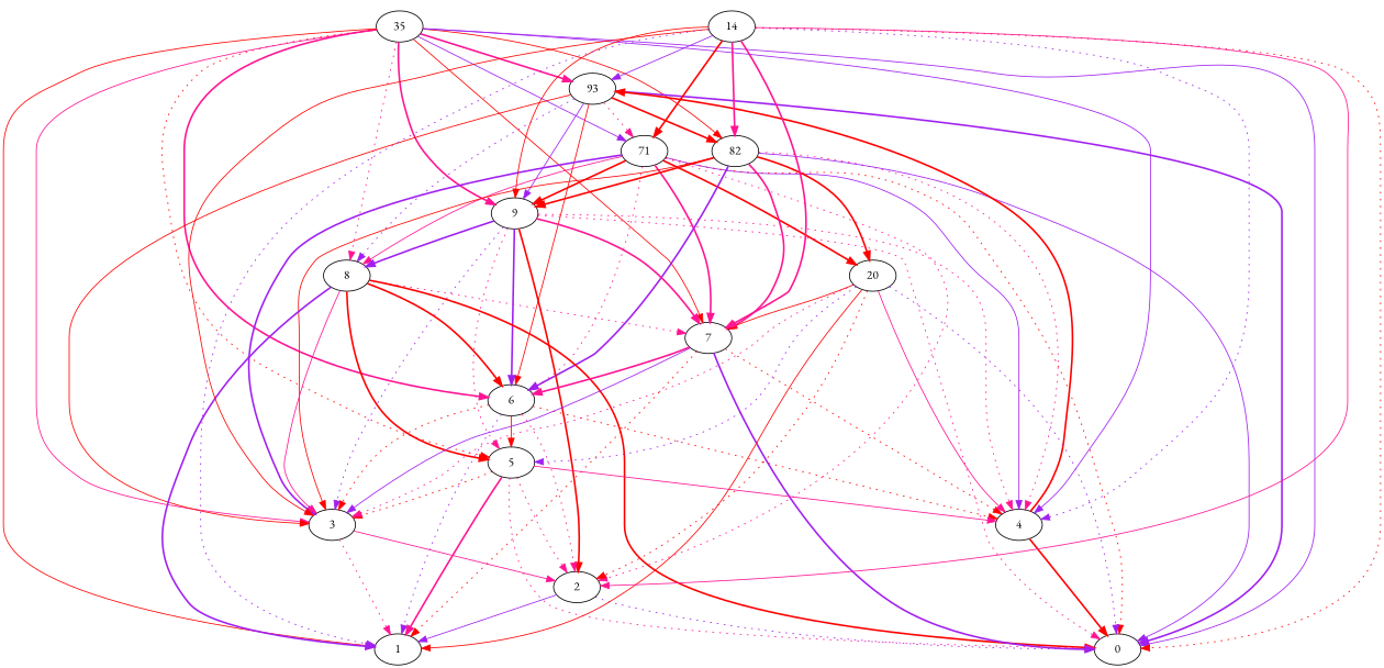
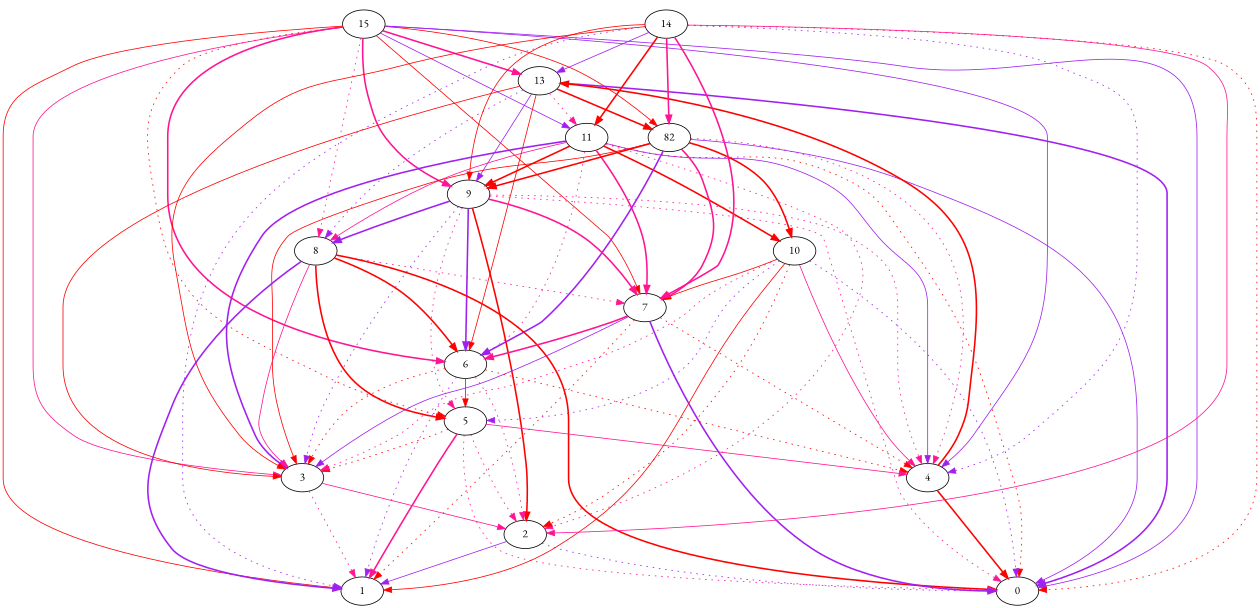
  digraph {
    "Duplicate states"=0
    GraphType=Random
    "Max states in OPEN"=0
    Modes="120000ms; topo-ordered tasks, ; Pruning: task equivalence, fixed order ready list, ; F-value: ; Optimisation: best schedule length (SL) optimisation on equal, "
    NumberOfTasks=16
    "Pruned using list schedule length"=1
    "States removed from OPEN"=0
    TargetSystem="Homogeneous-2"
    "Time to schedule (ms)"=98
    "Total idle time"=2889
    "Total schedule length"=4351
    "Total sequential time"=5660
    "Total states created"=2
    fontname="EB Garamond"
    node [Processor=0 "Start time"=0 Weight=472 fontname="EB Garamond"]
    edge [Weight=8 color=red fontname="EB Garamond" style=dotted]
-   15 ["Finish time"=472 label=35]
-   13 ["Finish time"=891 "Start time"=472 Weight=419 label=93]
-   11 ["Finish time"=1101 "Start time"=891 Weight=210 label=71]
+   15 ["Finish time"=472]
+   13 ["Finish time"=891 "Start time"=472 Weight=419]
+   11 ["Finish time"=1101 "Start time"=891 Weight=210]
    n4 ["Finish time"=1058 Processor=1 "Start time"=901 Weight=157 label=82]
    9 ["Finish time"=1573 "Start time"=1101]
    8 ["Finish time"=1835 "Start time"=1573 Weight=262]
    7 ["Finish time"=2149 "Start time"=1835 Weight=314]
    6 ["Finish time"=2673 "Start time"=2149 Weight=524]
    5 ["Finish time"=3145 "Start time"=2673]
    3 ["Finish time"=3355 "Start time"=3145 Weight=210]
    4 ["Finish time"=3572 Processor=1 "Start time"=3153 Weight=419]
    1 ["Finish time"=4351 "Start time"=3879]
    0 ["Finish time"=4198 Processor=1 "Start time"=3884 Weight=314]
    2 ["Finish time"=3879 "Start time"=3355 Weight=524]
-   10 ["Finish time"=1216 Processor=1 "Start time"=1111 Weight=105 label=20]
+   10 ["Finish time"=1216 Processor=1 "Start time"=1111 Weight=105]
    14 ["Finish time"=314 Processor=1 Weight=314]
    15 -> 13 [Weight=6 color=deeppink style=bold]
    15 -> 11 [Weight=2 color=purple style=solid]
    15 -> n4 [Weight=9 style=solid]
    15 -> 9 [Weight=4 color=deeppink style=bold]
    15 -> 8 [color=deeppink]
    15 -> 7 [Weight=10 style=solid]
    15 -> 6 [Weight=6 color=deeppink style=bold]
    15 -> 5 [Weight=7]
    15 -> 3 [Weight=10 color=deeppink style=solid]
    15 -> 4 [Weight=9 color=purple style=solid]
    15 -> 1 [Weight=4 style=solid]
    15 -> 0 [Weight=4 color=purple style=solid]
    13 -> 11 [Weight=4 color=deeppink]
    13 -> n4 [Weight=10 style=bold]
    13 -> 9 [Weight=6 color=purple style=solid]
    13 -> 8 [Weight=3 color=purple]
    13 -> 6 [Weight=7 style=solid]
    13 -> 3 [Weight=9 style=solid]
    13 -> 0 [Weight=3 color=purple style=bold]
    11 -> 9 [Weight=9 style=bold]
    11 -> 8 [Weight=3 color=deeppink style=solid]
    11 -> 7 [Weight=5 color=deeppink style=bold]
    11 -> 6 [Weight=4 color=deeppink]
    11 -> 3 [Weight=7 color=purple style=bold]
    11 -> 4 [Weight=5 color=purple style=solid]
    11 -> 0 [Weight=6]
    11 -> 2 [Weight=2 color=deeppink]
    11 -> 10 [Weight=10 style=bold]
    n4 -> 9 [Weight=9 style=bold]
    n4 -> 7 [Weight=5 color=deeppink style=bold]
    n4 -> 6 [Weight=7 color=purple style=bold]
    n4 -> 3 [Weight=3 style=solid]
    n4 -> 4 [Weight=2 color=deeppink]
    n4 -> 0 [color=purple style=solid]
    n4 -> 10 [Weight=3 style=bold]
    9 -> 8 [Weight=9 color=purple style=bold]
    9 -> 7 [Weight=7 color=deeppink style=bold]
    9 -> 6 [color=purple style=bold]
    9 -> 5 [Weight=7 color=deeppink]
    9 -> 3 [Weight=9 color=purple]
    9 -> 4 [color=deeppink]
    9 -> 0 [Weight=7 color=deeppink]
    9 -> 2 [Weight=3 style=bold]
    8 -> 7 [Weight=5 color=deeppink]
    8 -> 6 [Weight=4 style=bold]
    8 -> 5 [Weight=4 style=bold]
    8 -> 3 [Weight=5 color=deeppink style=solid]
    8 -> 1 [Weight=3 color=purple style=bold]
    8 -> 0 [Weight=7 style=bold]
    7 -> 6 [Weight=9 color=deeppink style=bold]
    7 -> 3 [Weight=9 color=purple style=solid]
    7 -> 4 [Weight=3]
    7 -> 1 [Weight=10]
    7 -> 0 [color=purple style=bold]
    6 -> 5 [Weight=7 style=solid]
    6 -> 3 [Weight=9]
    6 -> 4 [Weight=9]
    6 -> 1 [Weight=10 color=purple]
    6 -> 2 [Weight=10 color=deeppink]
    5 -> 3 [Weight=5]
    5 -> 4 [color=deeppink style=solid]
    5 -> 1 [color=deeppink style=bold]
    5 -> 0 [color=deeppink]
    5 -> 2 [Weight=9 color=deeppink]
    3 -> 1 [color=deeppink]
    3 -> 2 [Weight=7 color=deeppink style=solid]
    4 -> 13 [Weight=7 style=bold]
    4 -> 0 [Weight=2 style=bold]
    2 -> 1 [color=purple style=solid]
    2 -> 0 [Weight=5 color=purple]
    10 -> 7 [Weight=7 style=solid]
    10 -> 5 [color=purple]
    10 -> 3 [Weight=2 color=deeppink]
    10 -> 4 [Weight=10 color=deeppink style=solid]
    10 -> 1 [Weight=10 style=solid]
    10 -> 0 [Weight=2 color=purple]
    10 -> 2 [Weight=2]
    14 -> 13 [color=purple style=solid]
    14 -> 11 [Weight=7 style=bold]
    14 -> n4 [color=deeppink style=bold]
    14 -> 9 [Weight=2 style=solid]
    14 -> 7 [Weight=3 color=deeppink style=bold]
    14 -> 3 [style=solid]
    14 -> 4 [Weight=9 color=purple]
    14 -> 1 [Weight=7 color=purple]
    14 -> 0 [Weight=5]
    14 -> 2 [Weight=5 color=deeppink style=solid]
  }
